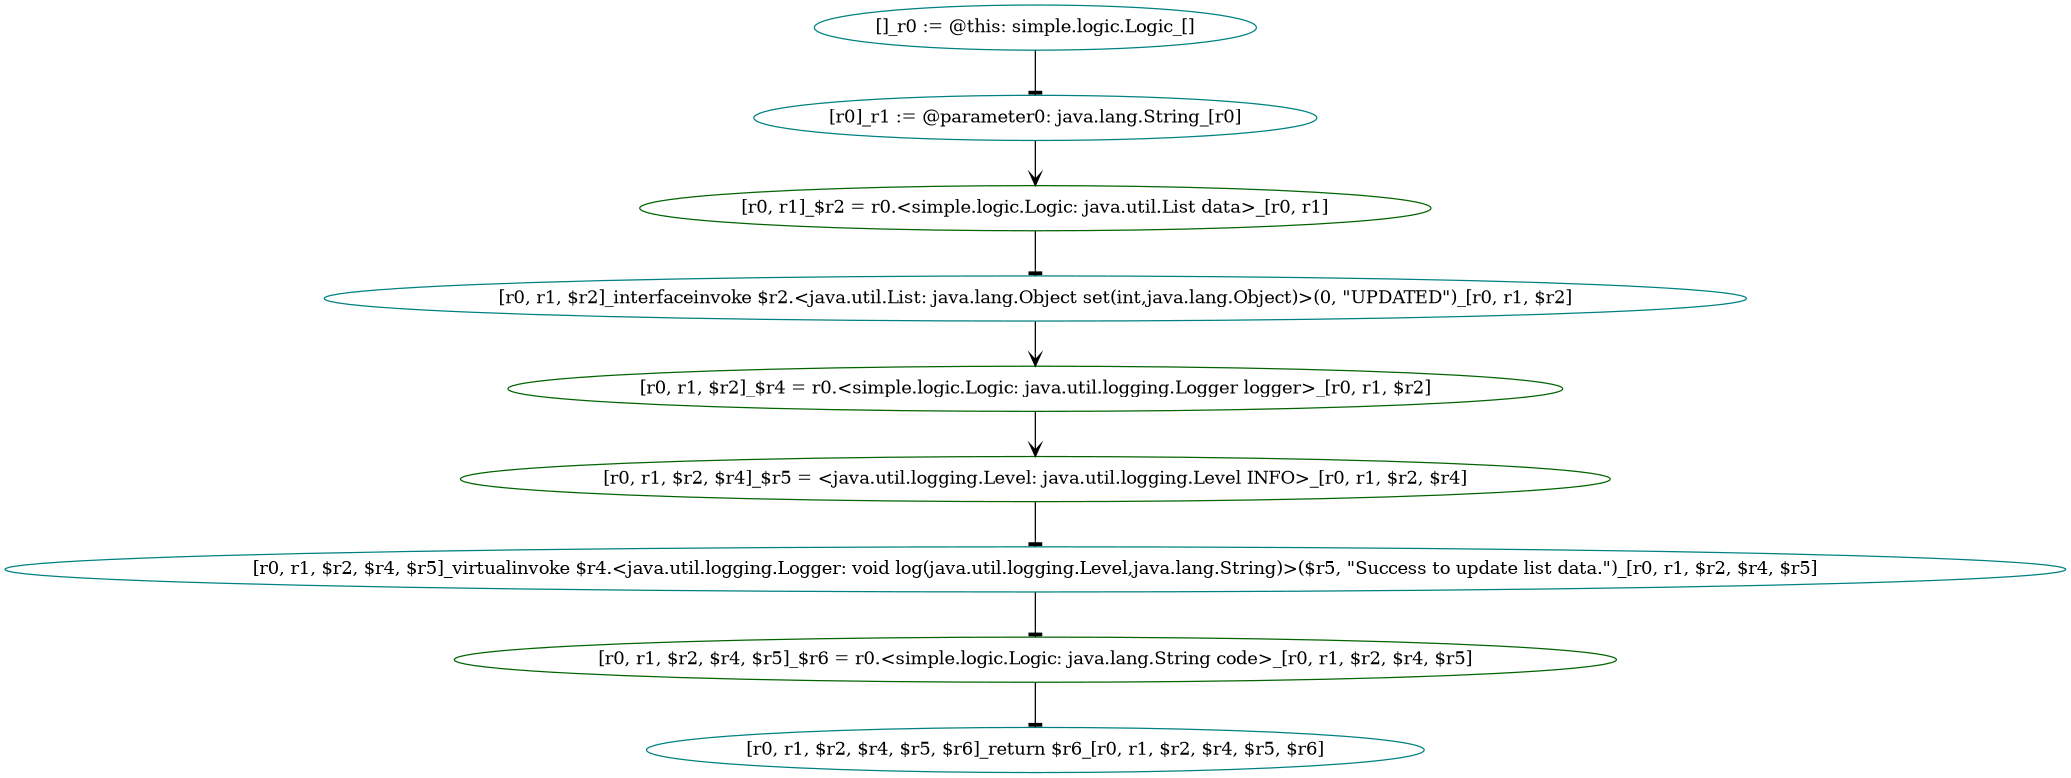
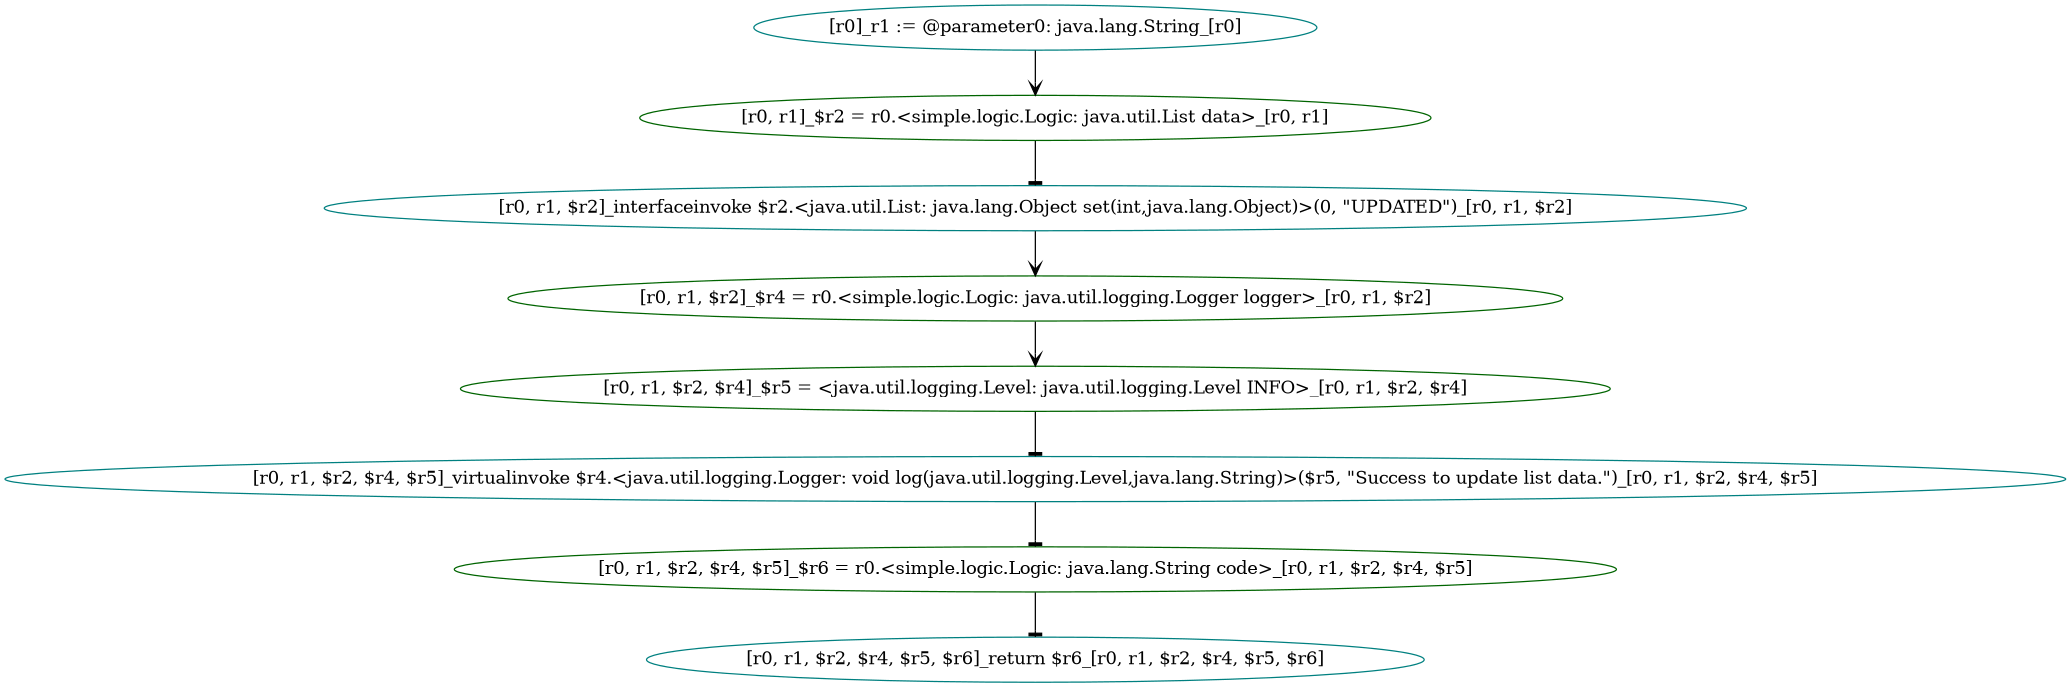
  digraph {
    node [color=teal]
    edge [arrowhead=tee]
-   "[]_r0 := @this: simple.logic.Logic_[]"
    "[r0]_r1 := @parameter0: java.lang.String_[r0]"
    "[r0, r1]_$r2 = r0.<simple.logic.Logic: java.util.List data>_[r0, r1]" [color=darkgreen]
    "[r0, r1, $r2]_interfaceinvoke $r2.<java.util.List: java.lang.Object set(int,java.lang.Object)>(0, \"UPDATED\")_[r0, r1, $r2]"
    "[r0, r1, $r2]_$r4 = r0.<simple.logic.Logic: java.util.logging.Logger logger>_[r0, r1, $r2]" [color=darkgreen]
    "[r0, r1, $r2, $r4]_$r5 = <java.util.logging.Level: java.util.logging.Level INFO>_[r0, r1, $r2, $r4]" [color=darkgreen]
    "[r0, r1, $r2, $r4, $r5]_virtualinvoke $r4.<java.util.logging.Logger: void log(java.util.logging.Level,java.lang.String)>($r5, \"Success to update list data.\")_[r0, r1, $r2, $r4, $r5]"
    "[r0, r1, $r2, $r4, $r5]_$r6 = r0.<simple.logic.Logic: java.lang.String code>_[r0, r1, $r2, $r4, $r5]" [color=darkgreen]
    "[r0, r1, $r2, $r4, $r5, $r6]_return $r6_[r0, r1, $r2, $r4, $r5, $r6]"
-   "[]_r0 := @this: simple.logic.Logic_[]" -> "[r0]_r1 := @parameter0: java.lang.String_[r0]"
    "[r0]_r1 := @parameter0: java.lang.String_[r0]" -> "[r0, r1]_$r2 = r0.<simple.logic.Logic: java.util.List data>_[r0, r1]" [arrowhead=vee]
    "[r0, r1]_$r2 = r0.<simple.logic.Logic: java.util.List data>_[r0, r1]" -> "[r0, r1, $r2]_interfaceinvoke $r2.<java.util.List: java.lang.Object set(int,java.lang.Object)>(0, \"UPDATED\")_[r0, r1, $r2]"
    "[r0, r1, $r2]_interfaceinvoke $r2.<java.util.List: java.lang.Object set(int,java.lang.Object)>(0, \"UPDATED\")_[r0, r1, $r2]" -> "[r0, r1, $r2]_$r4 = r0.<simple.logic.Logic: java.util.logging.Logger logger>_[r0, r1, $r2]" [arrowhead=vee]
    "[r0, r1, $r2]_$r4 = r0.<simple.logic.Logic: java.util.logging.Logger logger>_[r0, r1, $r2]" -> "[r0, r1, $r2, $r4]_$r5 = <java.util.logging.Level: java.util.logging.Level INFO>_[r0, r1, $r2, $r4]" [arrowhead=vee]
    "[r0, r1, $r2, $r4]_$r5 = <java.util.logging.Level: java.util.logging.Level INFO>_[r0, r1, $r2, $r4]" -> "[r0, r1, $r2, $r4, $r5]_virtualinvoke $r4.<java.util.logging.Logger: void log(java.util.logging.Level,java.lang.String)>($r5, \"Success to update list data.\")_[r0, r1, $r2, $r4, $r5]"
    "[r0, r1, $r2, $r4, $r5]_virtualinvoke $r4.<java.util.logging.Logger: void log(java.util.logging.Level,java.lang.String)>($r5, \"Success to update list data.\")_[r0, r1, $r2, $r4, $r5]" -> "[r0, r1, $r2, $r4, $r5]_$r6 = r0.<simple.logic.Logic: java.lang.String code>_[r0, r1, $r2, $r4, $r5]"
    "[r0, r1, $r2, $r4, $r5]_$r6 = r0.<simple.logic.Logic: java.lang.String code>_[r0, r1, $r2, $r4, $r5]" -> "[r0, r1, $r2, $r4, $r5, $r6]_return $r6_[r0, r1, $r2, $r4, $r5, $r6]"
  }
